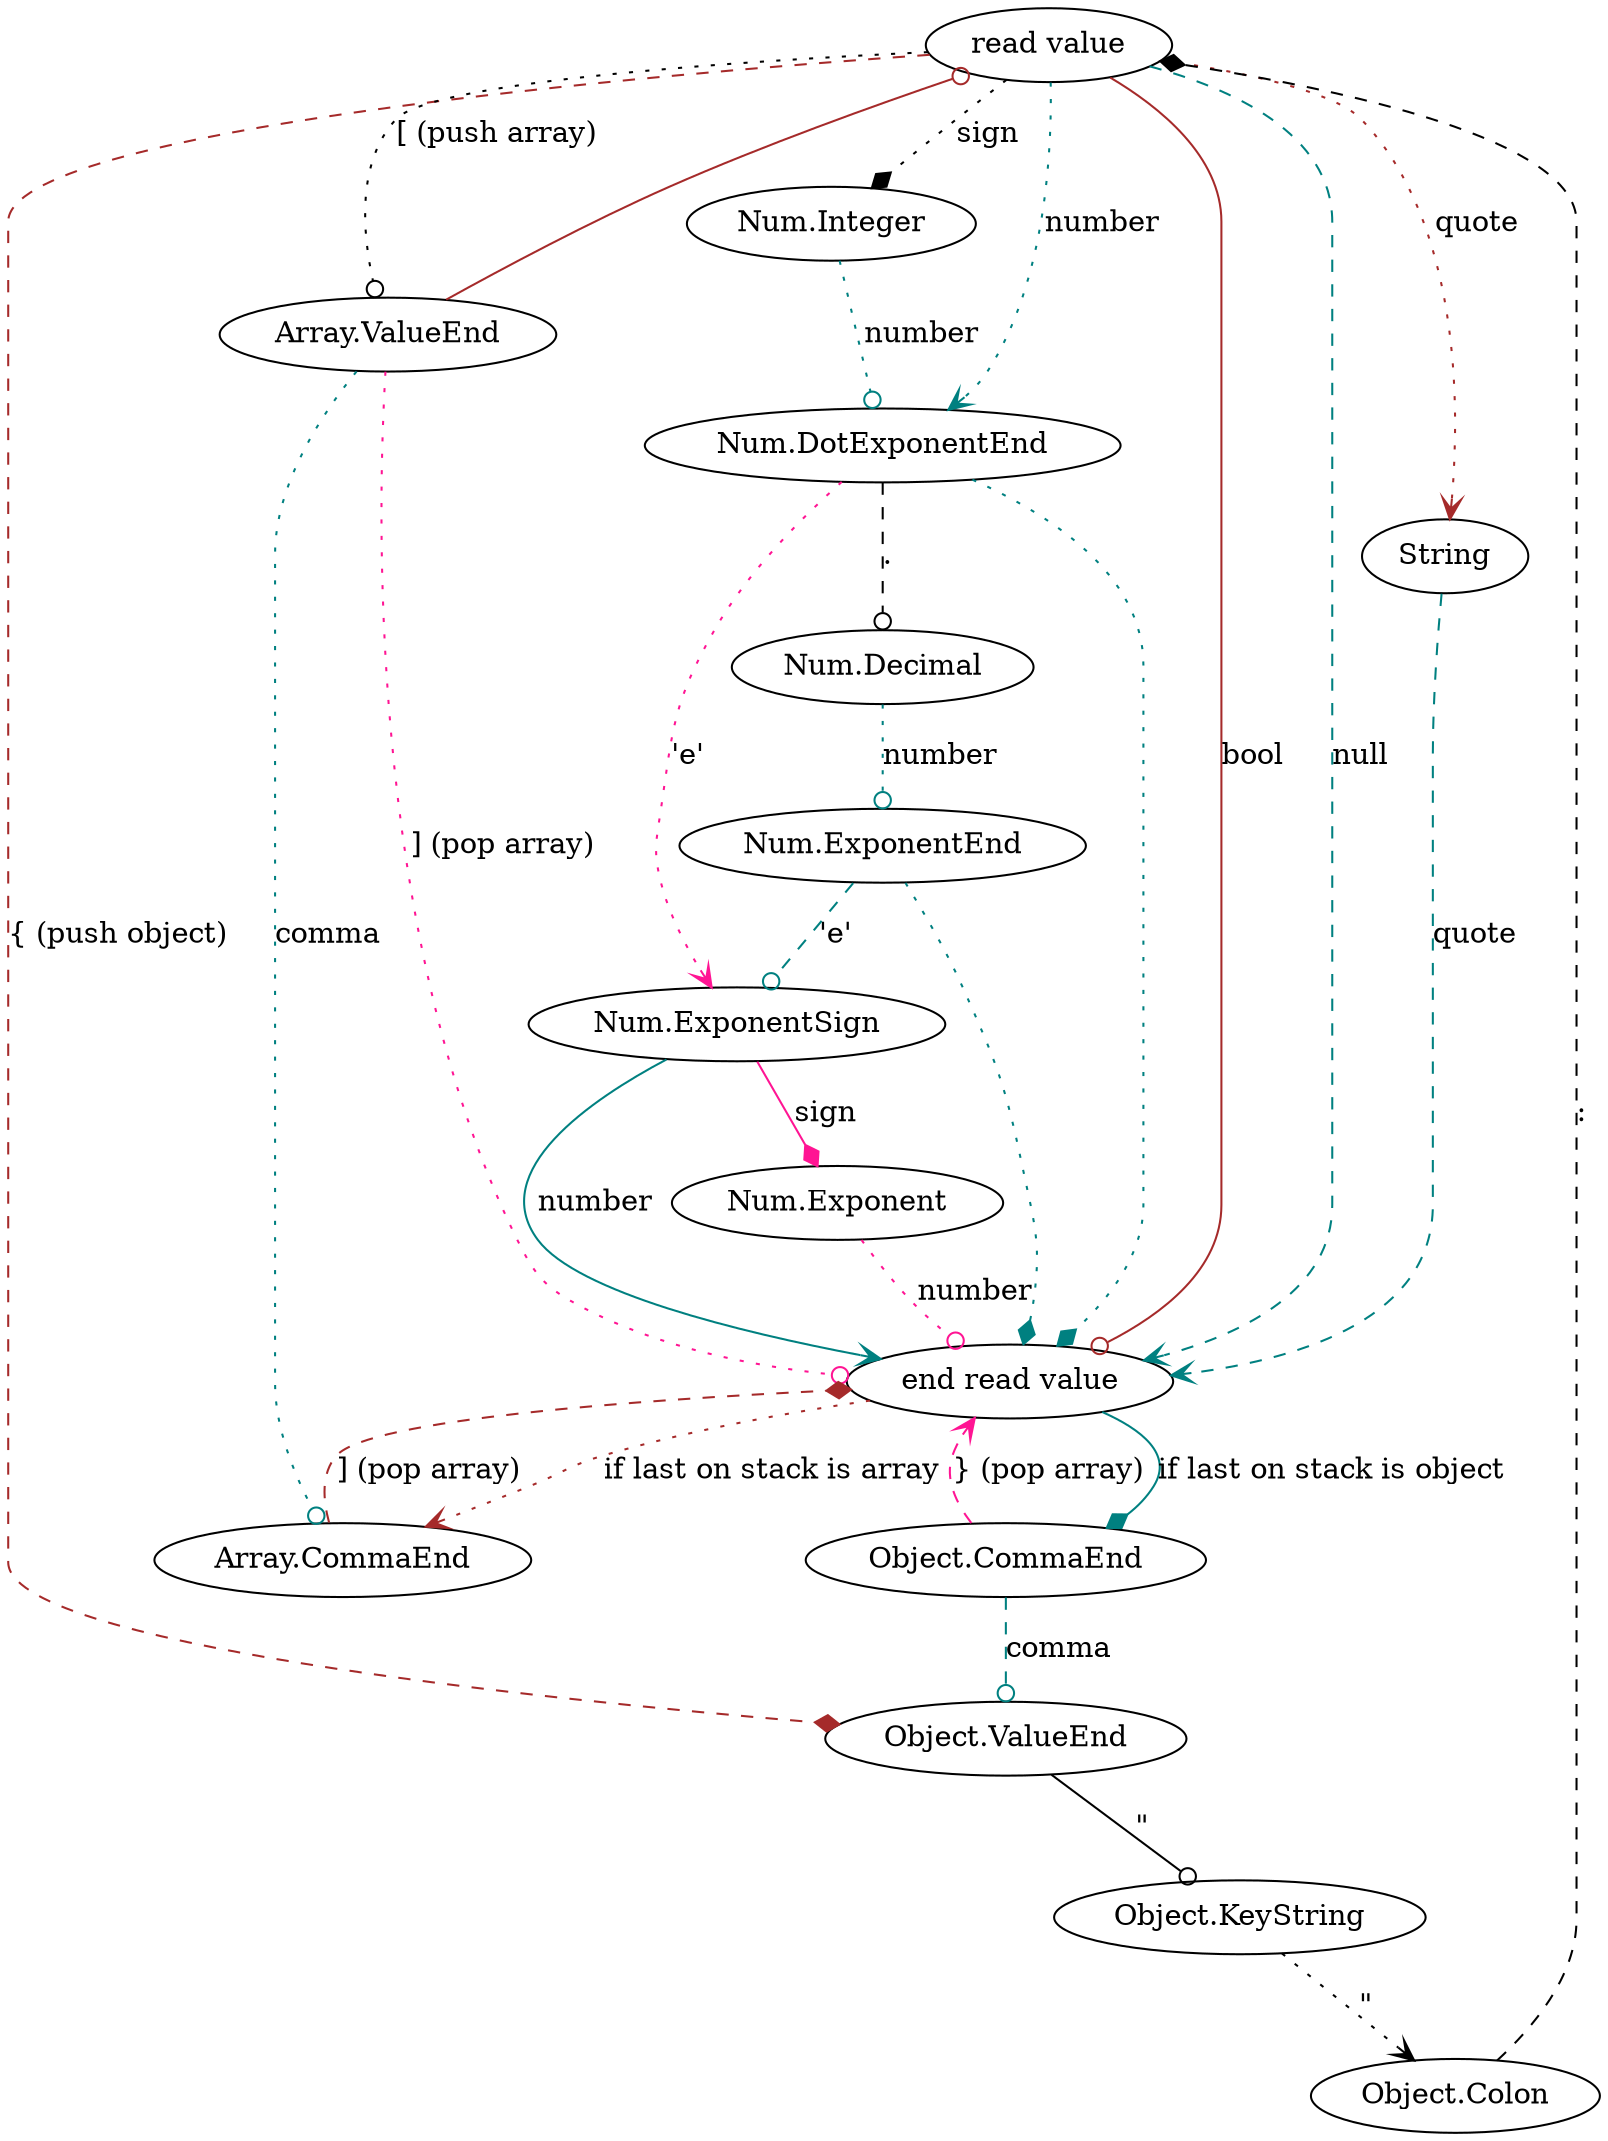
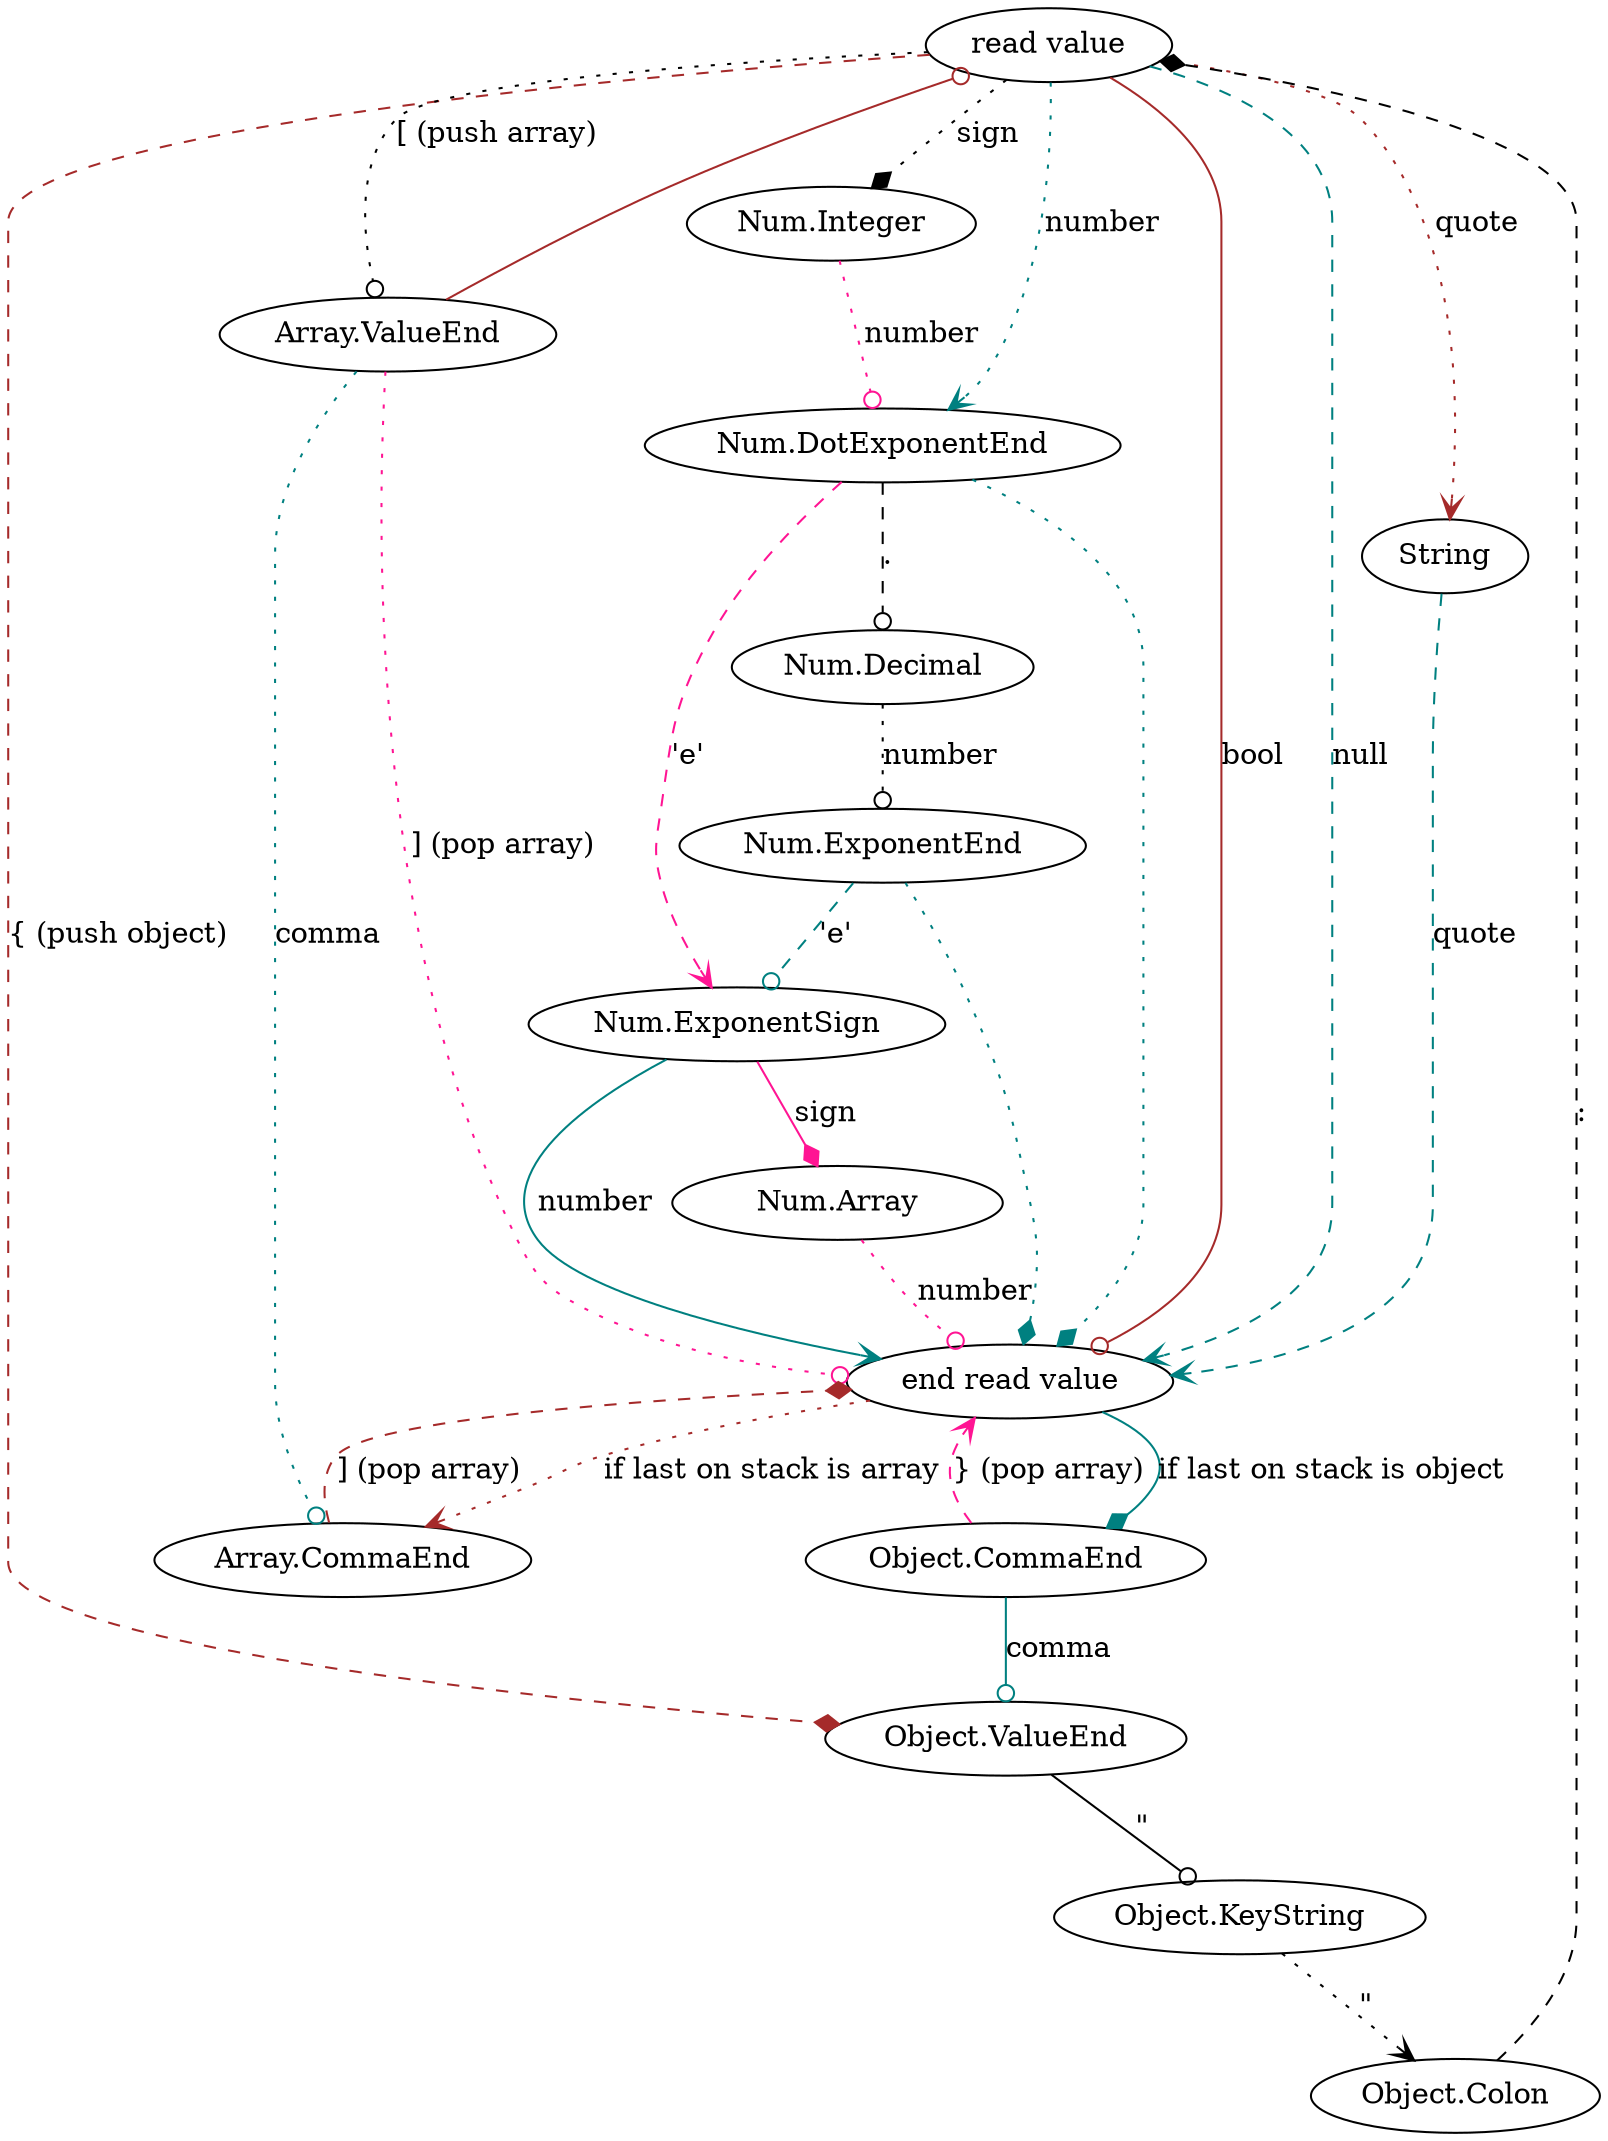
  digraph {
    edge [arrowhead=odot color=teal style=dotted]
    "read value"
    "end read value"
    String
    "Num.Integer"
    "Num.DotExponentEnd"
    n6 [label="Object.ValueEnd"]
    "Array.ValueEnd"
    "Object.CommaEnd"
    "Array.CommaEnd"
    "Num.ExponentSign"
    "Num.Decimal"
    "Object.KeyString"
-   "Num.Exponent"
+   "Num.Exponent" [label="Num.Array"]
    "Num.ExponentEnd"
    "Object.Colon"
    "read value" -> "end read value" [color=brown label=bool style=solid]
    "read value" -> "end read value" [arrowhead=vee label=null style=dashed]
    "read value" -> String [arrowhead=vee color=brown label=quote]
    "read value" -> "Num.Integer" [arrowhead=diamond color=black label=sign]
    "read value" -> "Num.DotExponentEnd" [arrowhead=vee label=number]
    "read value" -> n6 [arrowhead=diamond color=brown label="{ (push object)" style=dashed]
    "read value" -> "Array.ValueEnd" [color=black label="[ (push array)"]
    "end read value" -> "Object.CommaEnd" [arrowhead=diamond label="if last on stack is object" style=solid]
    "end read value" -> "Array.CommaEnd" [arrowhead=vee color=brown label="if last on stack is array"]
    String -> "end read value" [arrowhead=vee label=quote style=dashed]
-   "Num.Integer" -> "Num.DotExponentEnd" [label=number]
+   "Num.Integer" -> "Num.DotExponentEnd" [color=deeppink label=number]
    "Num.DotExponentEnd" -> "end read value" [arrowhead=diamond]
-   "Num.DotExponentEnd" -> "Num.ExponentSign" [arrowhead=vee color=deeppink label="'e'"]
+   "Num.DotExponentEnd" -> "Num.ExponentSign" [arrowhead=vee color=deeppink label="'e'" style=dashed]
    "Num.DotExponentEnd" -> "Num.Decimal" [color=black label="." style=dashed]
    n6 -> "Object.KeyString" [color=black label="\"" style=solid]
    "Array.ValueEnd" -> "read value" [color=brown style=solid]
    "Array.ValueEnd" -> "end read value" [color=deeppink label="] (pop array)"]
    "Array.ValueEnd" -> "Array.CommaEnd" [label=comma]
    "Object.CommaEnd" -> "end read value" [arrowhead=vee color=deeppink label="} (pop array)" style=dashed]
-   "Object.CommaEnd" -> n6 [label=comma style=dashed]
+   "Object.CommaEnd" -> n6 [label=comma style=solid]
    "Array.CommaEnd" -> "end read value" [arrowhead=diamond color=brown label="] (pop array)" style=dashed]
    "Num.ExponentSign" -> "end read value" [arrowhead=vee label=number style=solid]
    "Num.ExponentSign" -> "Num.Exponent" [arrowhead=diamond color=deeppink label=sign style=solid]
-   "Num.Decimal" -> "Num.ExponentEnd" [label=number]
+   "Num.Decimal" -> "Num.ExponentEnd" [color=black label=number]
    "Object.KeyString" -> "Object.Colon" [arrowhead=vee color=black label="\""]
    "Num.Exponent" -> "end read value" [color=deeppink label=number]
    "Num.ExponentEnd" -> "end read value" [arrowhead=diamond]
    "Num.ExponentEnd" -> "Num.ExponentSign" [label="'e'" style=dashed]
    "Object.Colon" -> "read value" [arrowhead=diamond color=black label=":" style=dashed]
  }
